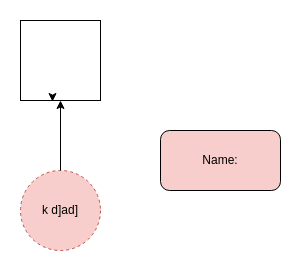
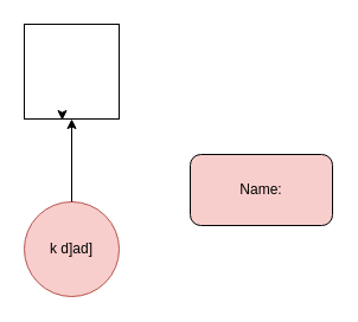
  <mxCell id="0" />
  <mxCell id="1" parent="0" />
- <mxCell id="2" value="k d]ad] " style="ellipse;whiteSpace=wrap;html=1;aspect=fixed;fillColor=#f8cecc;strokeColor=#b85450;dashed=1;" vertex="1" parent="1"><mxGeometry x="20" y="170" width="80" height="80" as="geometry" /></mxCell>
+ <mxCell id="2" value="k d]ad] " style="ellipse;whiteSpace=wrap;html=1;aspect=fixed;fillColor=#f8cecc;strokeColor=#b85450;" vertex="1" parent="1"><mxGeometry x="20" y="170" width="80" height="80" as="geometry" /></mxCell>
  <mxCell id="3" value="" style="whiteSpace=wrap;html=1;aspect=fixed;" vertex="1" parent="1"><mxGeometry x="20" y="20" width="80" height="80" as="geometry" /></mxCell>
  <mxCell id="4" style="edgeStyle=orthogonalEdgeStyle;rounded=0;orthogonalLoop=1;jettySize=auto;html=1;exitX=0.25;exitY=1;exitDx=0;exitDy=0;entryX=0.4;entryY=1.013;entryDx=0;entryDy=0;entryPerimeter=0;" edge="1" parent="1" source="3" target="3"><mxGeometry relative="1" as="geometry" /></mxCell>
  <mxCell id="5" value="" style="endArrow=classic;html=1;rounded=0;exitX=0.5;exitY=0;exitDx=0;exitDy=0;entryX=0.5;entryY=1;entryDx=0;entryDy=0;" edge="1" parent="1" source="2" target="3"><mxGeometry width="50" height="50" relative="1" as="geometry"><mxPoint x="35" y="170" as="sourcePoint" /><mxPoint x="85" y="120" as="targetPoint" /></mxGeometry></mxCell>
  <mxCell id="6" value="&lt;div&gt;Name: &lt;br&gt;&lt;/div&gt;" style="rounded=1;whiteSpace=wrap;html=1;fillColor=#f8cecc;" vertex="1" parent="1"><mxGeometry x="160" y="130" width="120" height="60" as="geometry" /></mxCell>
